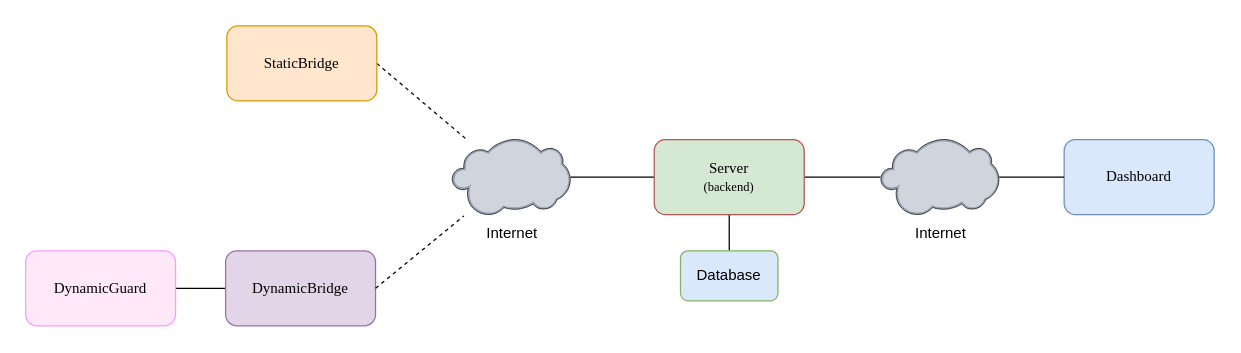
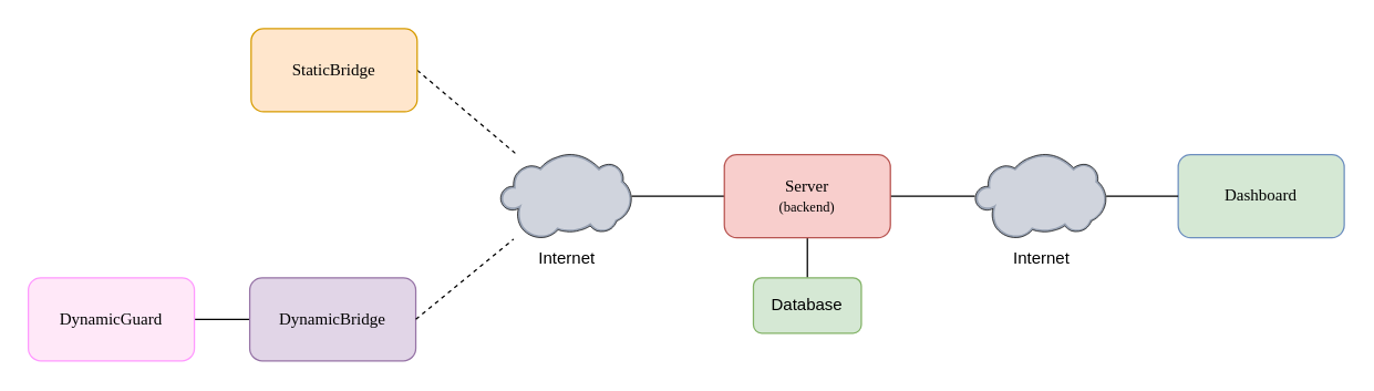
  <mxCell id="0" />
  <mxCell id="1" parent="0" />
  <mxCell id="2" style="rounded=0;orthogonalLoop=1;jettySize=auto;html=1;endArrow=none;startFill=0;dashed=1;exitX=1;exitY=0.5;exitDx=0;exitDy=0;" edge="1" parent="1" source="13" target="11"><mxGeometry relative="1" as="geometry"><mxPoint x="301" y="101.851" as="sourcePoint" /></mxGeometry></mxCell>
  <mxCell id="3" value="" style="edgeStyle=orthogonalEdgeStyle;rounded=0;orthogonalLoop=1;jettySize=auto;html=1;endArrow=none;startFill=0;" edge="1" parent="1" source="4" target="5"><mxGeometry relative="1" as="geometry" /></mxCell>
  <mxCell id="4" value="&lt;font face=&quot;Comic Sans MS&quot;&gt;DynamicGuard&lt;/font&gt;" style="rounded=1;whiteSpace=wrap;html=1;fillColor=#FFE8F8;strokeColor=#FF99FF;" vertex="1" parent="1"><mxGeometry x="20" y="200" width="120" height="60" as="geometry" /></mxCell>
  <mxCell id="5" value="&lt;font style=&quot;color: rgb(0, 0, 0);&quot; face=&quot;Comic Sans MS&quot;&gt;DynamicBridge&lt;/font&gt;" style="rounded=1;whiteSpace=wrap;html=1;fillColor=#e1d5e7;strokeColor=#9673a6;" vertex="1" parent="1"><mxGeometry x="180" y="200" width="120" height="60" as="geometry" /></mxCell>
  <mxCell id="6" value="" style="rounded=0;orthogonalLoop=1;jettySize=auto;html=1;endArrow=none;startFill=0;" edge="1" parent="1" source="9" target="11"><mxGeometry relative="1" as="geometry" /></mxCell>
  <mxCell id="7" value="" style="edgeStyle=orthogonalEdgeStyle;rounded=0;orthogonalLoop=1;jettySize=auto;html=1;endArrow=none;startFill=0;" edge="1" parent="1" source="9" target="15"><mxGeometry relative="1" as="geometry" /></mxCell>
  <mxCell id="8" value="" style="edgeStyle=orthogonalEdgeStyle;rounded=0;orthogonalLoop=1;jettySize=auto;html=1;endArrow=none;startFill=0;" edge="1" parent="1" source="9" target="16"><mxGeometry relative="1" as="geometry" /></mxCell>
- <mxCell id="9" value="&lt;div&gt;&lt;font face=&quot;Comic Sans MS&quot;&gt;Server&lt;/font&gt;&lt;/div&gt;&lt;div&gt;&lt;font style=&quot;font-size: 10px;&quot; face=&quot;Comic Sans MS&quot;&gt;(backend)&lt;br&gt;&lt;/font&gt;&lt;/div&gt;" style="rounded=1;whiteSpace=wrap;html=1;fillColor=#d5e8d4;strokeColor=#b85450;" vertex="1" parent="1"><mxGeometry x="523" y="111" width="120" height="60" as="geometry" /></mxCell>
- <mxCell id="10" value="&lt;font face=&quot;Comic Sans MS&quot;&gt;Dashboard&lt;/font&gt;" style="rounded=1;whiteSpace=wrap;html=1;fillColor=#dae8fc;strokeColor=#6c8ebf;" vertex="1" parent="1"><mxGeometry x="851" y="111" width="120" height="60" as="geometry" /></mxCell>
+ <mxCell id="9" value="&lt;div&gt;&lt;font face=&quot;Comic Sans MS&quot;&gt;Server&lt;/font&gt;&lt;/div&gt;&lt;div&gt;&lt;font style=&quot;font-size: 10px;&quot; face=&quot;Comic Sans MS&quot;&gt;(backend)&lt;br&gt;&lt;/font&gt;&lt;/div&gt;" style="rounded=1;whiteSpace=wrap;html=1;fillColor=#f8cecc;strokeColor=#b85450;" vertex="1" parent="1"><mxGeometry x="523" y="111" width="120" height="60" as="geometry" /></mxCell>
+ <mxCell id="10" value="&lt;font face=&quot;Comic Sans MS&quot;&gt;Dashboard&lt;/font&gt;" style="rounded=1;whiteSpace=wrap;html=1;fillColor=#d5e8d4;strokeColor=#6c8ebf;" vertex="1" parent="1"><mxGeometry x="851" y="111" width="120" height="60" as="geometry" /></mxCell>
  <mxCell id="11" value="Internet" style="verticalLabelPosition=bottom;sketch=0;aspect=fixed;html=1;verticalAlign=top;strokeColor=none;align=center;outlineConnect=0;shape=mxgraph.citrix.cloud;" vertex="1" parent="1"><mxGeometry x="361" y="110" width="95" height="62" as="geometry" /></mxCell>
  <mxCell id="12" style="rounded=0;orthogonalLoop=1;jettySize=auto;html=1;endArrow=none;startFill=0;dashed=1;exitX=1;exitY=0.5;exitDx=0;exitDy=0;" edge="1" parent="1" source="5" target="11"><mxGeometry relative="1" as="geometry" /></mxCell>
  <mxCell id="13" value="&lt;font face=&quot;Comic Sans MS&quot;&gt;StaticBridge&lt;/font&gt;" style="rounded=1;whiteSpace=wrap;html=1;fillColor=#ffe6cc;strokeColor=#d79b00;" vertex="1" parent="1"><mxGeometry x="181" y="20" width="120" height="60" as="geometry" /></mxCell>
  <mxCell id="14" value="" style="edgeStyle=orthogonalEdgeStyle;rounded=0;orthogonalLoop=1;jettySize=auto;html=1;endArrow=none;startFill=0;" edge="1" parent="1" source="15" target="10"><mxGeometry relative="1" as="geometry" /></mxCell>
  <mxCell id="15" value="Internet" style="verticalLabelPosition=bottom;sketch=0;aspect=fixed;html=1;verticalAlign=top;strokeColor=none;align=center;outlineConnect=0;shape=mxgraph.citrix.cloud;" vertex="1" parent="1"><mxGeometry x="704" y="110" width="95" height="62" as="geometry" /></mxCell>
- <mxCell id="16" value="Database" style="rounded=1;whiteSpace=wrap;html=1;fillColor=#dae8fc;strokeColor=#82b366;" vertex="1" parent="1"><mxGeometry x="544" y="200" width="78" height="40" as="geometry" /></mxCell>
+ <mxCell id="16" value="Database" style="rounded=1;whiteSpace=wrap;html=1;fillColor=#d5e8d4;strokeColor=#82b366;" vertex="1" parent="1"><mxGeometry x="544" y="200" width="78" height="40" as="geometry" /></mxCell>
